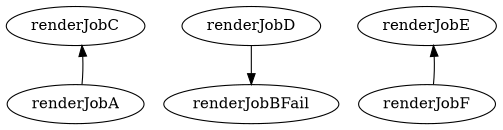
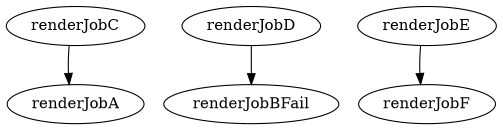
  digraph {
    renderJobC
    renderJobA
    renderJobD
    renderJobBFail
    renderJobE
    renderJobF
-   renderJobA -> renderJobC
+   renderJobC -> renderJobA
    renderJobD -> renderJobBFail
-   renderJobF -> renderJobE
+   renderJobE -> renderJobF
  }
